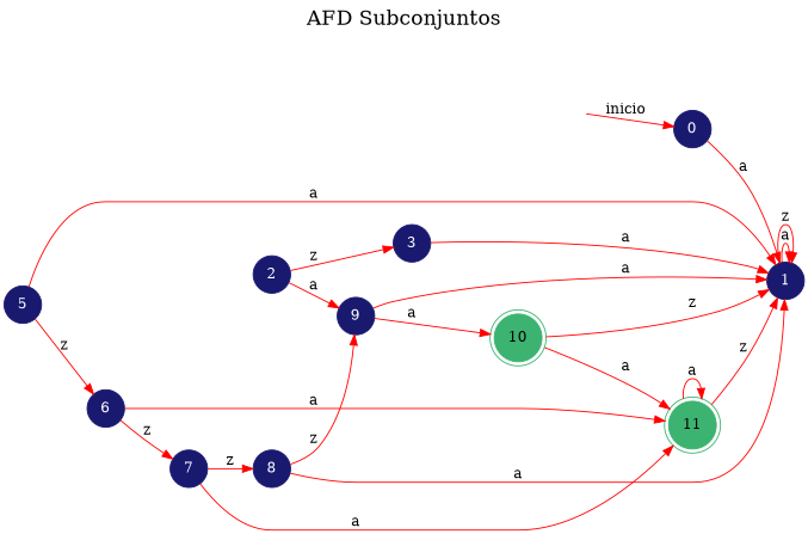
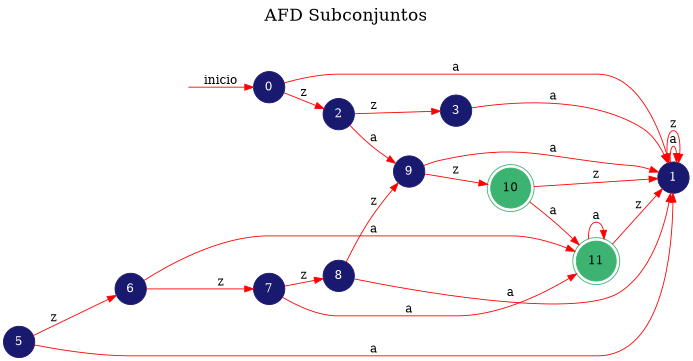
  digraph {
    fontsize=20
    label="AFD Subconjuntos"
    labelloc=t
    rankdir=LR
    node [color=midnightblue shape=circle style=filled fontcolor=white]
    edge [color=red]
    10 [color=mediumseagreen shape=doublecircle fontcolor=""]
    11 [color=mediumseagreen shape=doublecircle fontcolor=""]
    1
    secret_node [style=invis]
    0
    2
    3
    9
    5
    6
    7
    8
    10 -> 11 [label=a]
    10 -> 1 [label=z]
    11 -> 11 [label=a]
    11 -> 1 [label=z]
    1 -> 1 [label=a]
    1 -> 1 [label=z]
    secret_node -> 0 [label=inicio]
    0 -> 1 [label=a]
+   0 -> 2 [label=z]
    2 -> 3 [label=z]
    2 -> 9 [label=a]
    3 -> 1 [label=a]
-   9 -> 10 [label=a]
+   9 -> 10 [label=z]
    9 -> 1 [label=a]
    5 -> 1 [label=a]
    5 -> 6 [label=z]
    6 -> 11 [label=a]
    6 -> 7 [label=z]
    7 -> 11 [label=a]
    7 -> 8 [label=z]
    8 -> 1 [label=a]
    8 -> 9 [label=z]
  }
